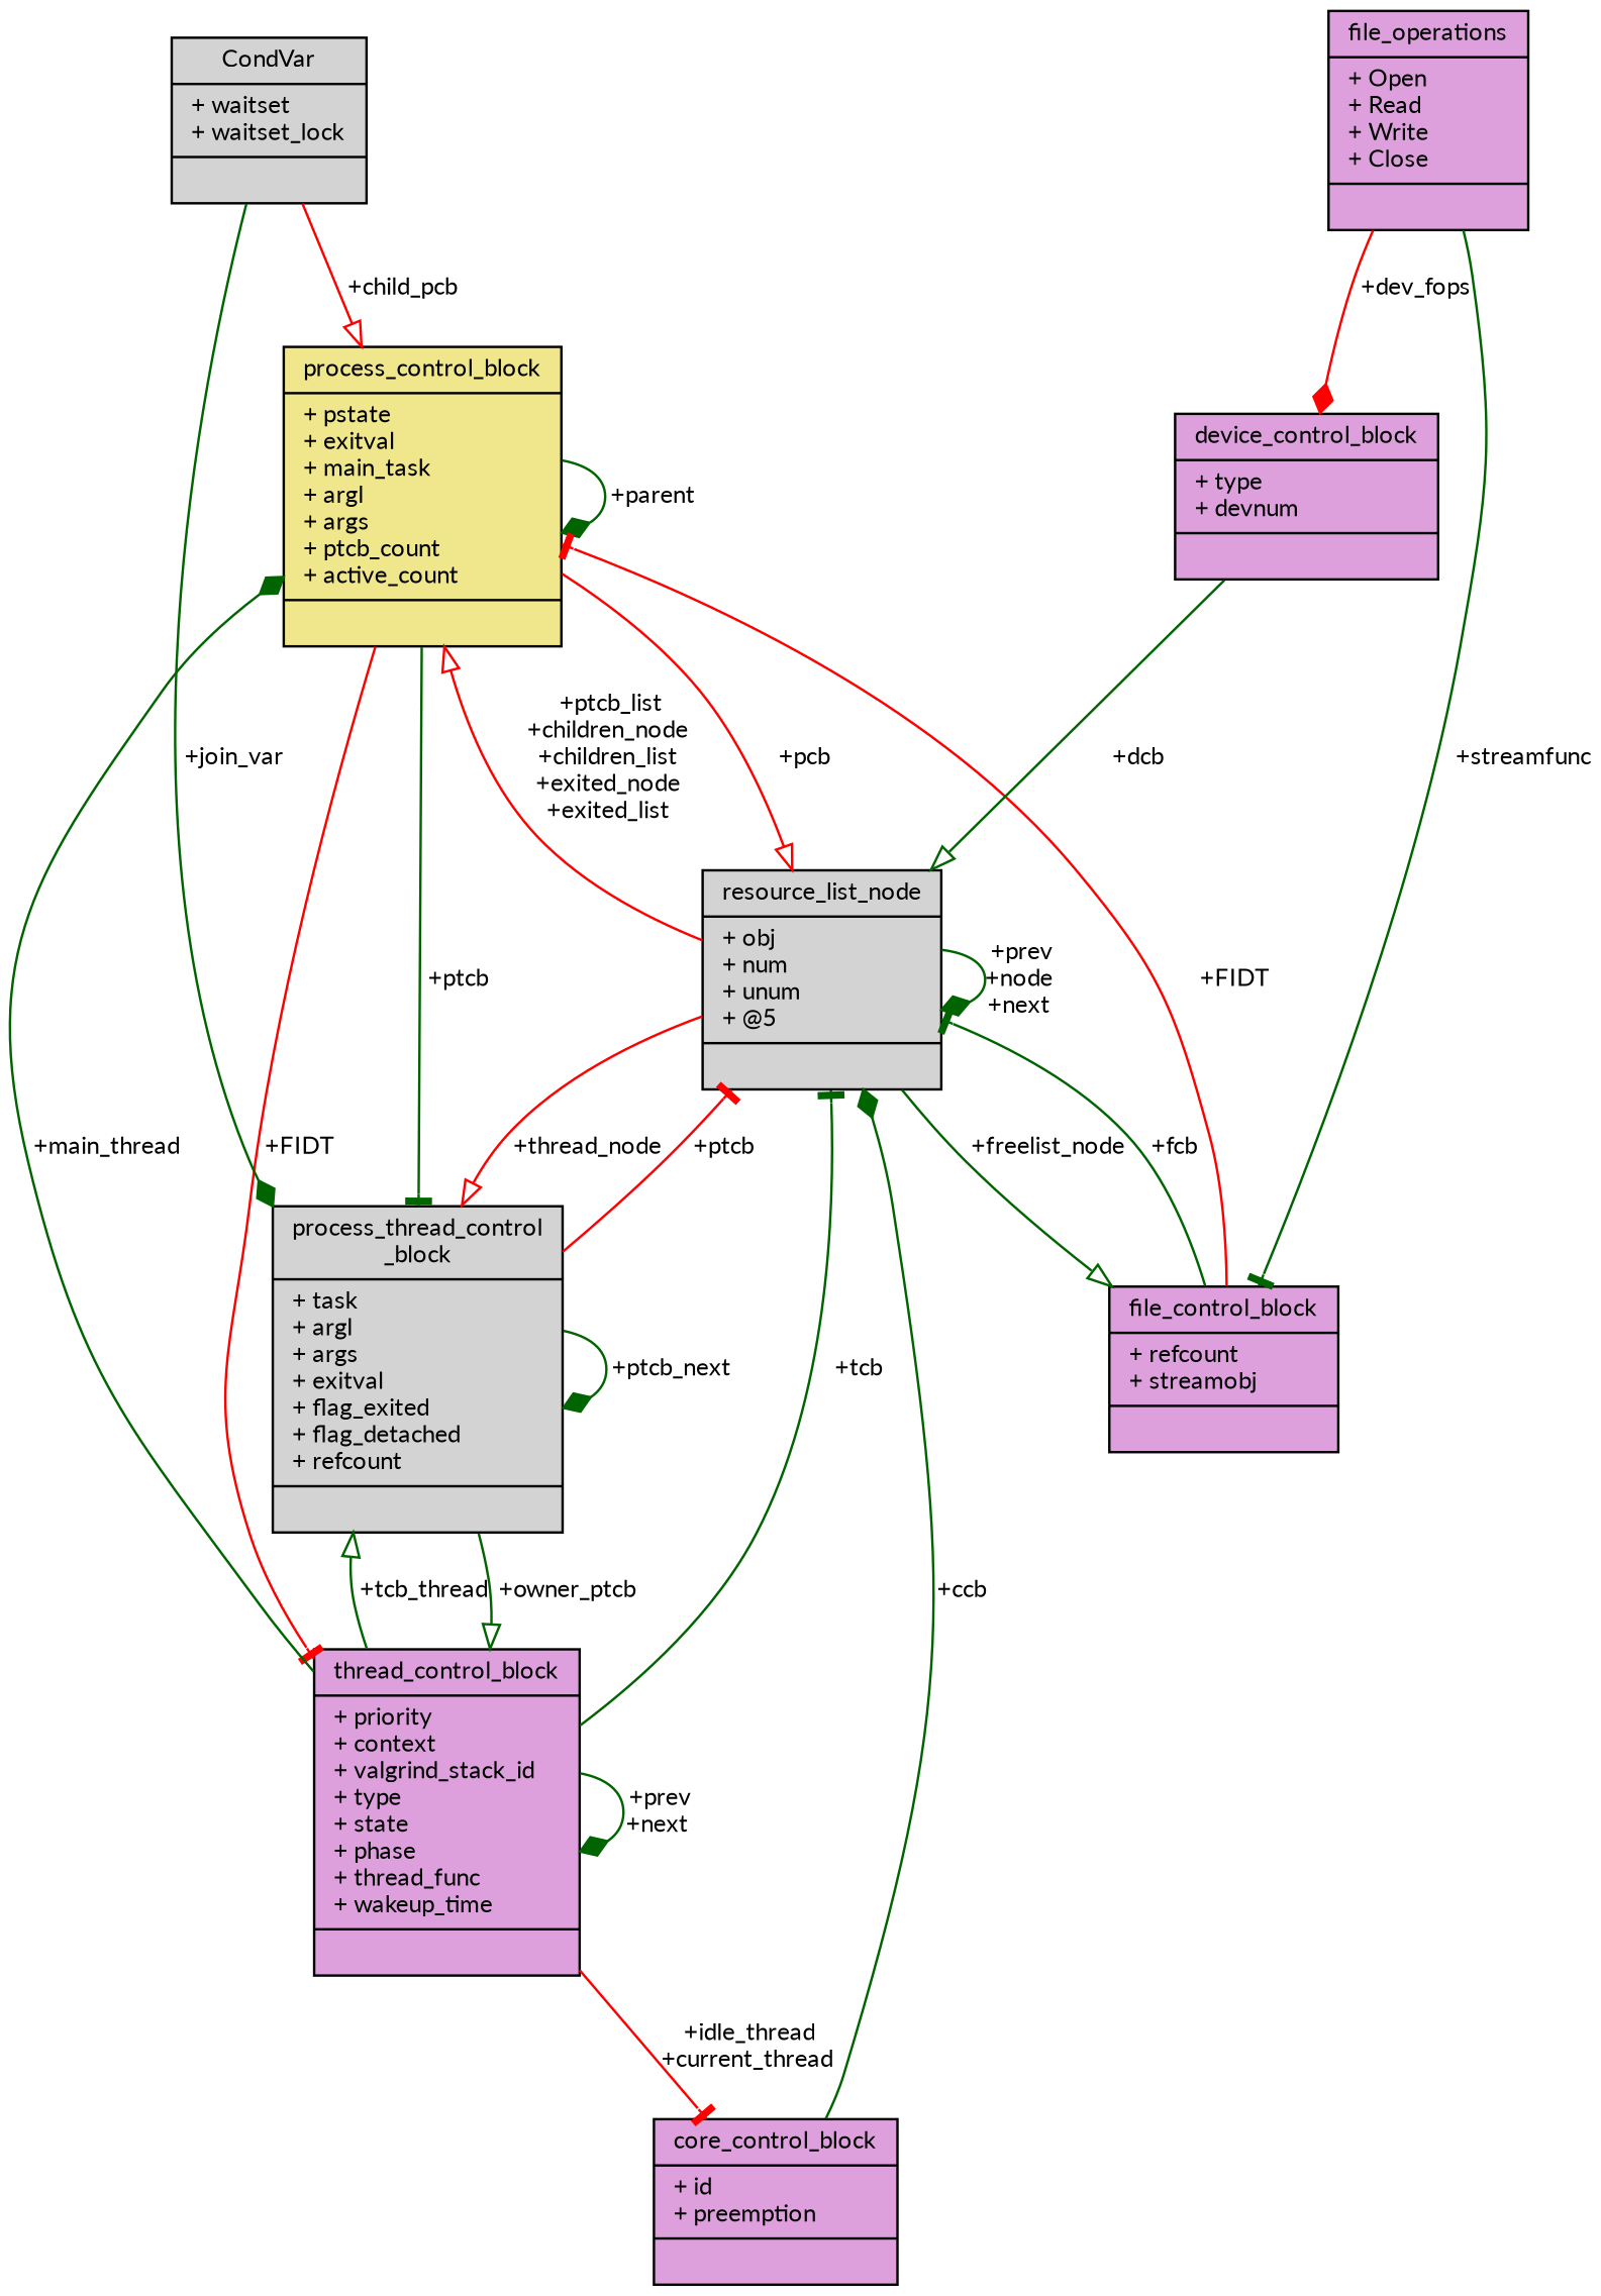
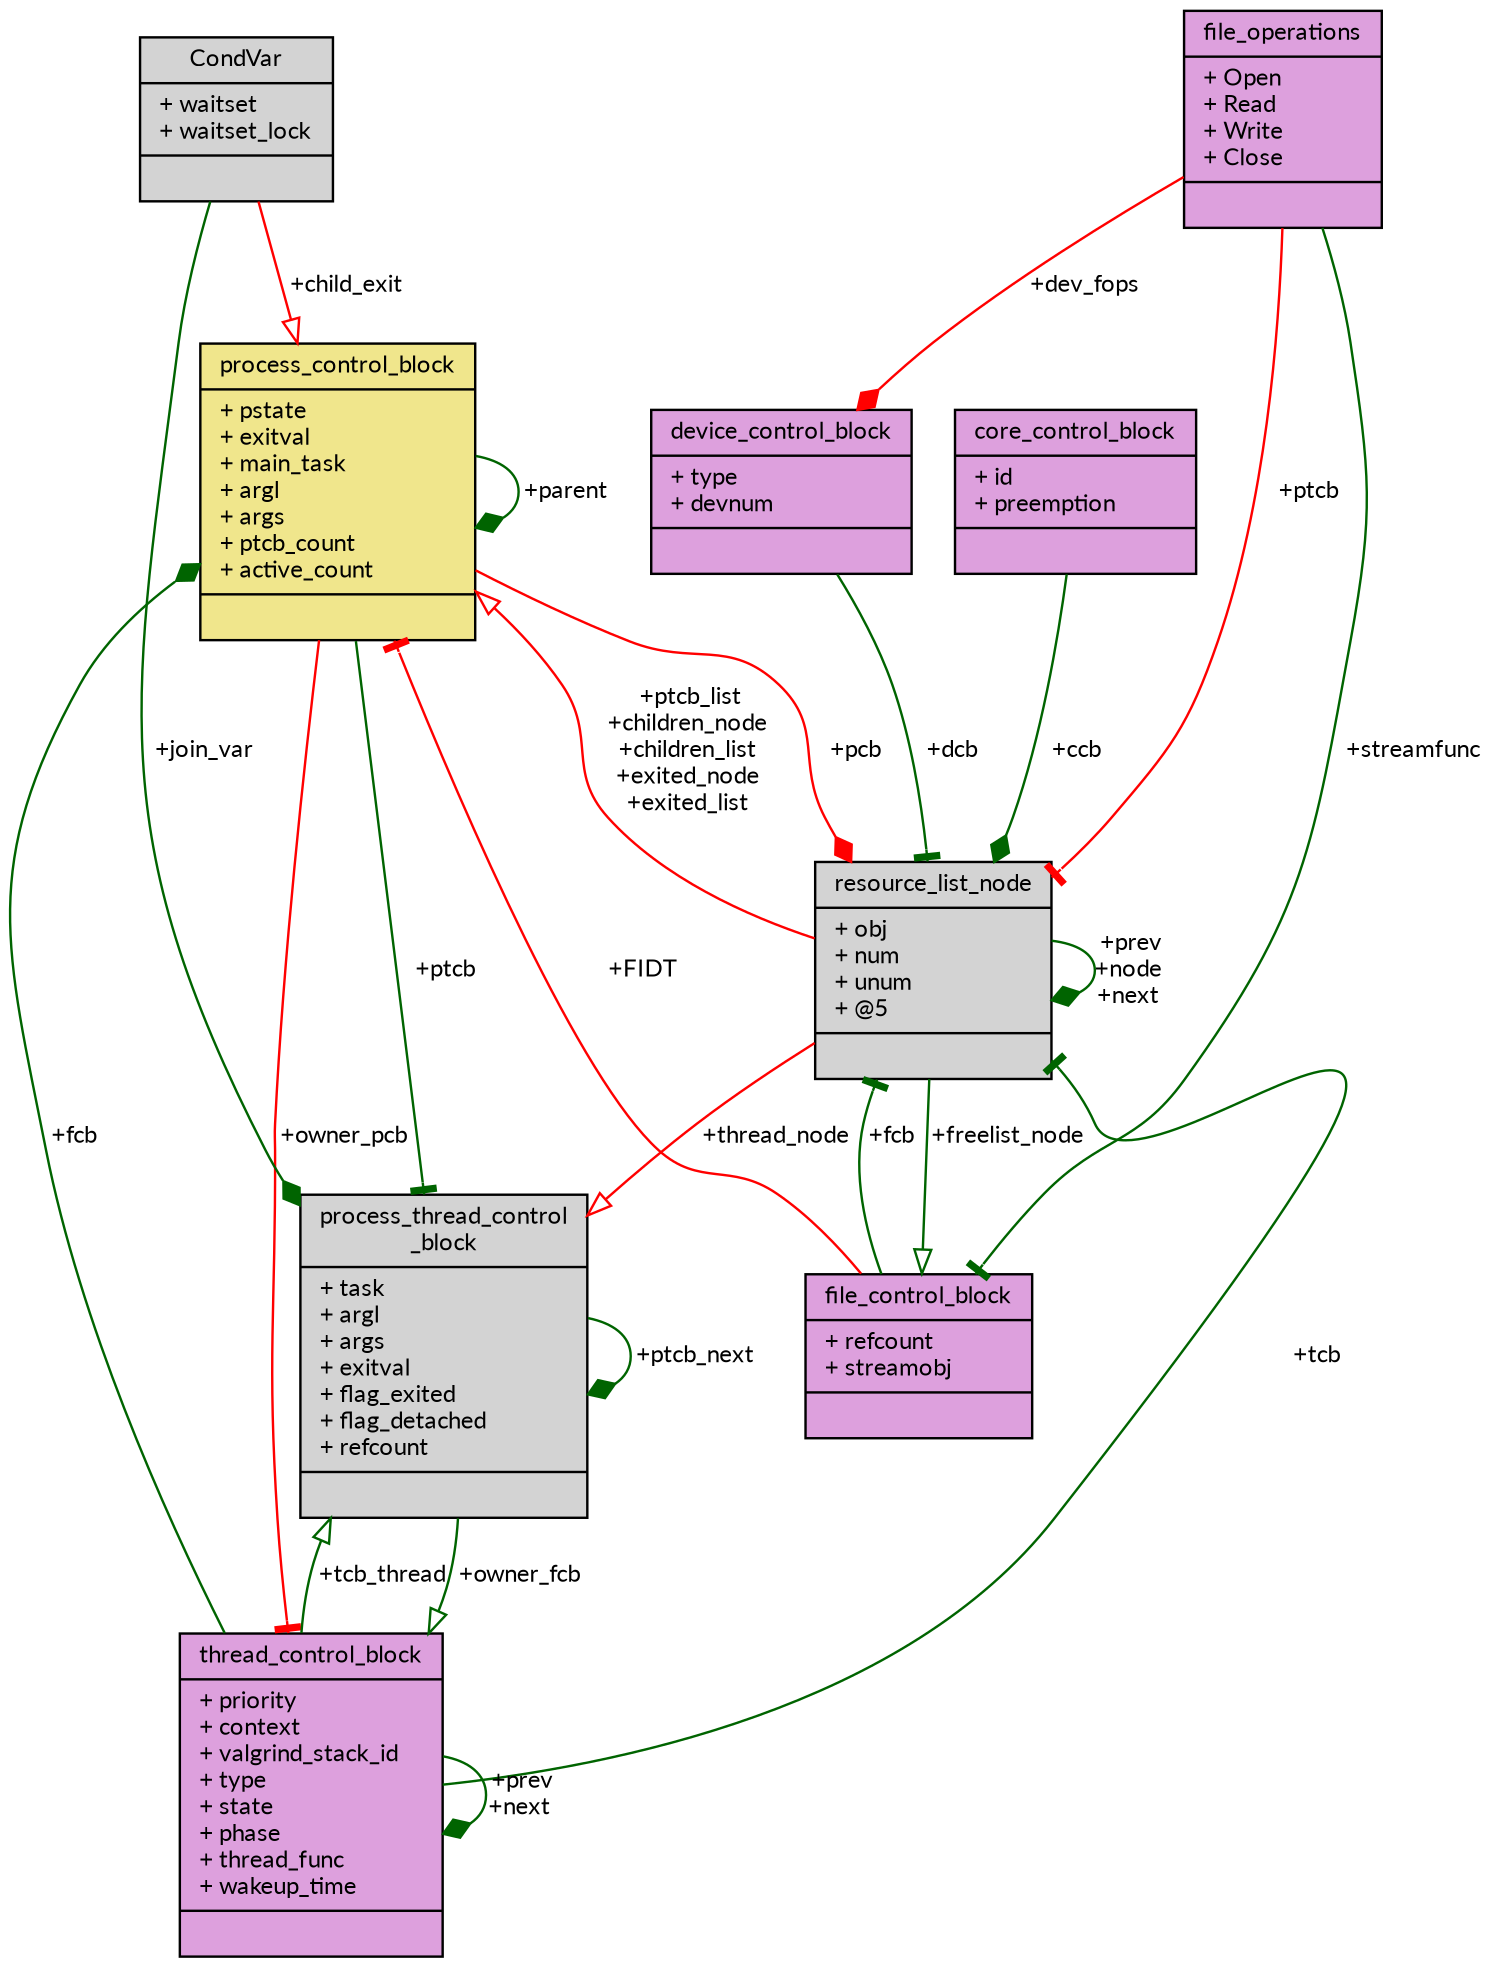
  digraph {
    fontname=Lato
    node [color=black fillcolor=plum fontname=Lato fontsize=10 shape=record style=filled]
    edge [arrowhead=tee color=darkgreen fontname=Lato fontsize=10 labelfontname=Helvetica labelfontsize=10 style=solid]
    n1 [fillcolor=khaki fontcolor=black height=0.2 label="{process_control_block\n|+ pstate\l+ exitval\l+ main_task\l+ argl\l+ args\l+ ptcb_count\l+ active_count\l|}" width=0.4]
    n2 [fillcolor=lightgrey height=0.2 label="{resource_list_node\n|+ obj\l+ num\l+ unum\l+ @5\l|}" width=0.4]
    n3 [height=0.2 label="{thread_control_block\n|+ priority\l+ context\l+ valgrind_stack_id\l+ type\l+ state\l+ phase\l+ thread_func\l+ wakeup_time\l|}" width=0.4]
    n4 [fillcolor=lightgrey height=0.2 label="{process_thread_control\l_block\n|+ task\l+ argl\l+ args\l+ exitval\l+ flag_exited\l+ flag_detached\l+ refcount\l|}" width=0.4]
    n5 [height=0.2 label="{file_control_block\n|+ refcount\l+ streamobj\l|}" width=0.4]
    n6 [height=0.2 label="{core_control_block\n|+ id\l+ preemption\l|}" width=0.4]
    n7 [fillcolor=lightgrey height=0.2 label="{CondVar\n|+ waitset\l+ waitset_lock\l|}" width=0.4]
    n8 [height=0.2 label="{device_control_block\n|+ type\l+ devnum\l|}" width=0.4]
    n9 [height=0.2 label="{file_operations\n|+ Open\l+ Read\l+ Write\l+ Close\l|}" width=0.4]
    n1 -> n1 [arrowhead=diamond label=" +parent"]
-   n1 -> n2 [arrowhead=onormal color=red label=" +pcb"]
-   n1 -> n3 [color=red label=" +FIDT"]
+   n1 -> n2 [arrowhead=diamond color=red label=" +pcb"]
+   n1 -> n3 [color=red label=" +owner_pcb"]
    n1 -> n4 [label=" +ptcb"]
    n2 -> n1 [arrowhead=onormal color=red label=" +ptcb_list\n+children_node\n+children_list\n+exited_node\n+exited_list"]
    n2 -> n2 [arrowhead=diamond label=" +prev\n+node\n+next"]
    n2 -> n4 [arrowhead=onormal color=red label=" +thread_node"]
    n2 -> n5 [arrowhead=onormal label=" +freelist_node"]
-   n3 -> n1 [arrowhead=diamond label=" +main_thread"]
+   n3 -> n1 [arrowhead=diamond label=" +fcb"]
    n3 -> n2 [label=" +tcb"]
    n3 -> n3 [arrowhead=diamond label=" +prev\n+next"]
    n3 -> n4 [arrowhead=onormal label=" +tcb_thread"]
-   n3 -> n6 [color=red label=" +idle_thread\n+current_thread"]
-   n4 -> n2 [color=red label=" +ptcb"]
-   n4 -> n3 [arrowhead=onormal label=" +owner_ptcb"]
+   n9 -> n2 [color=red label=" +ptcb"]
+   n4 -> n3 [arrowhead=onormal label=" +owner_fcb"]
    n4 -> n4 [arrowhead=diamond label=" +ptcb_next"]
    n5 -> n1 [color=red label=" +FIDT"]
    n5 -> n2 [label=" +fcb"]
    n6 -> n2 [arrowhead=diamond label=" +ccb"]
-   n7 -> n1 [arrowhead=onormal color=red label=" +child_pcb"]
+   n7 -> n1 [arrowhead=onormal color=red label=" +child_exit"]
    n7 -> n4 [arrowhead=diamond label=" +join_var"]
-   n8 -> n2 [arrowhead=onormal label=" +dcb"]
+   n8 -> n2 [label=" +dcb"]
    n9 -> n5 [label=" +streamfunc"]
    n9 -> n8 [arrowhead=diamond color=red label=" +dev_fops"]
  }
